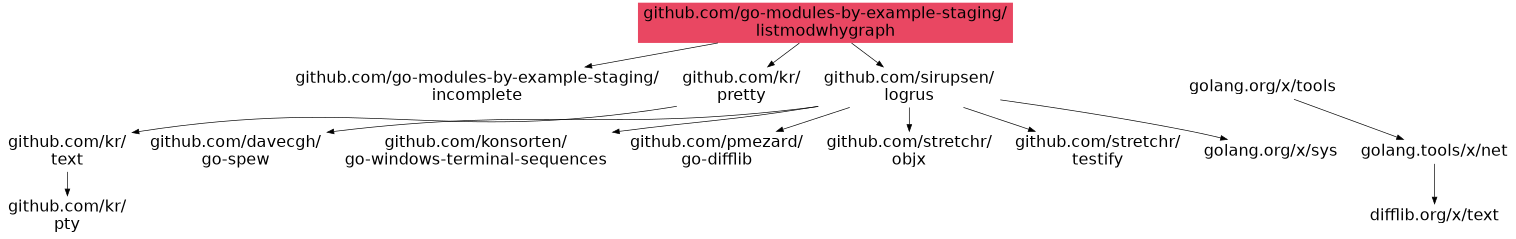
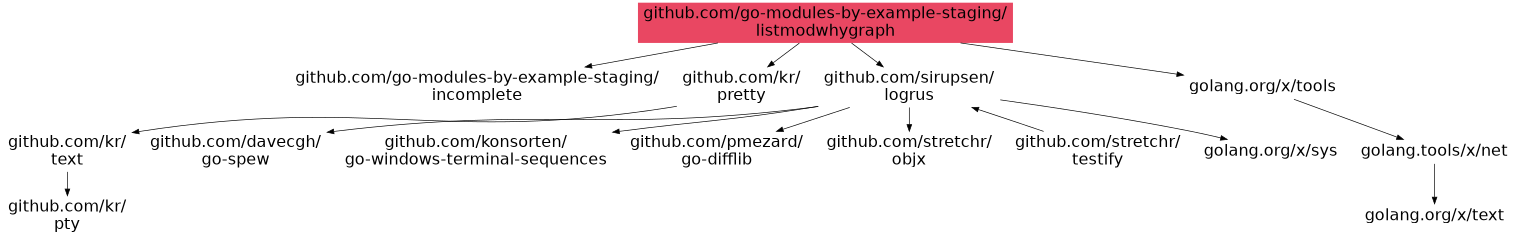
  digraph {
    root="github.com/go-modules-by-example-staging/\nlistmodwhygraph"
    node [fontname=Helvetica fontsize=24 shape=plaintext]
    "github.com/go-modules-by-example-staging/\nlistmodwhygraph" [fillcolor="#E94762" style=filled]
    "github.com/go-modules-by-example-staging/\nincomplete"
    "github.com/kr/\npretty"
    "github.com/sirupsen/\nlogrus"
    "golang.org/x/tools"
    "github.com/kr/\ntext"
    "github.com/davecgh/\ngo-spew"
    "github.com/konsorten/\ngo-windows-terminal-sequences"
    "github.com/pmezard/\ngo-difflib"
    "github.com/stretchr/\nobjx"
    "github.com/stretchr/\ntestify"
    "golang.org/x/sys"
    n13 [label="golang.tools/x/net"]
    "github.com/kr/\npty"
-   "golang.org/x/text" [label="difflib.org/x/text"]
+   "golang.org/x/text"
    "github.com/go-modules-by-example-staging/\nlistmodwhygraph" -> "github.com/go-modules-by-example-staging/\nincomplete"
    "github.com/go-modules-by-example-staging/\nlistmodwhygraph" -> "github.com/kr/\npretty"
    "github.com/go-modules-by-example-staging/\nlistmodwhygraph" -> "github.com/sirupsen/\nlogrus"
+   "github.com/go-modules-by-example-staging/\nlistmodwhygraph" -> "golang.org/x/tools"
    "github.com/kr/\npretty" -> "github.com/kr/\ntext"
    "github.com/sirupsen/\nlogrus" -> "github.com/davecgh/\ngo-spew"
    "github.com/sirupsen/\nlogrus" -> "github.com/konsorten/\ngo-windows-terminal-sequences"
    "github.com/sirupsen/\nlogrus" -> "github.com/pmezard/\ngo-difflib"
    "github.com/sirupsen/\nlogrus" -> "github.com/stretchr/\nobjx"
-   "github.com/sirupsen/\nlogrus" -> "github.com/stretchr/\ntestify"
+   "github.com/stretchr/\ntestify" -> "github.com/sirupsen/\nlogrus"
    "github.com/sirupsen/\nlogrus" -> "golang.org/x/sys"
    "golang.org/x/tools" -> n13
    "github.com/kr/\ntext" -> "github.com/kr/\npty"
    n13 -> "golang.org/x/text"
  }
